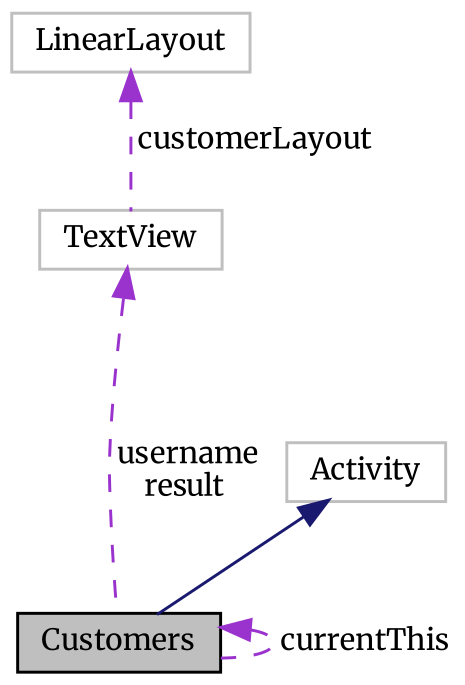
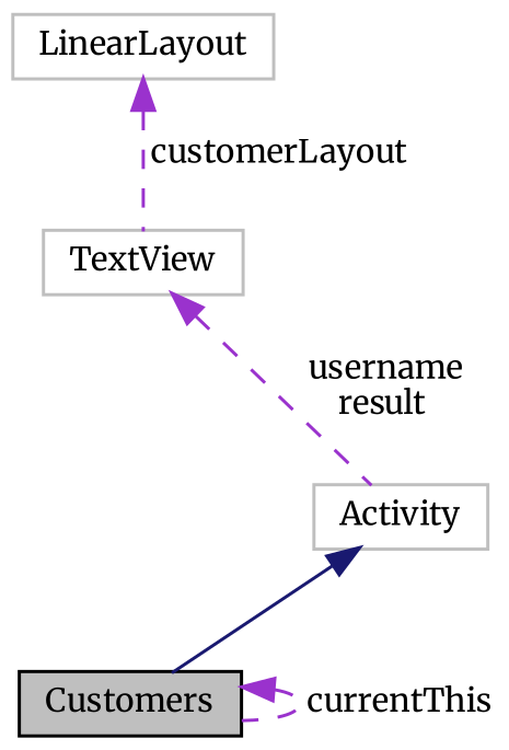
  digraph {
    fontname=Merriweather
    node [color=grey75 fillcolor=white fontname=Merriweather fontsize=10 shape=record style=filled]
    edge [color=darkorchid3 dir=back fontname=Merriweather fontsize=10 labelfontname=Helvetica labelfontsize=10 style=dashed]
    n1 [color=black fillcolor=grey75 fontcolor=black height=0.2 label=Customers width=0.4]
    n2 [height=0.2 label=Activity width=0.4]
    n3 [height=0.2 label=LinearLayout width=0.4]
    n4 [height=0.2 label=TextView width=0.4]
    n1 -> n1 [label=" currentThis"]
    n2 -> n1 [color=midnightblue style=solid]
    n3 -> n4 [label=" customerLayout"]
-   n4 -> n1 [label=" username\nresult"]
+   n4 -> n2 [label=" username\nresult"]
  }
